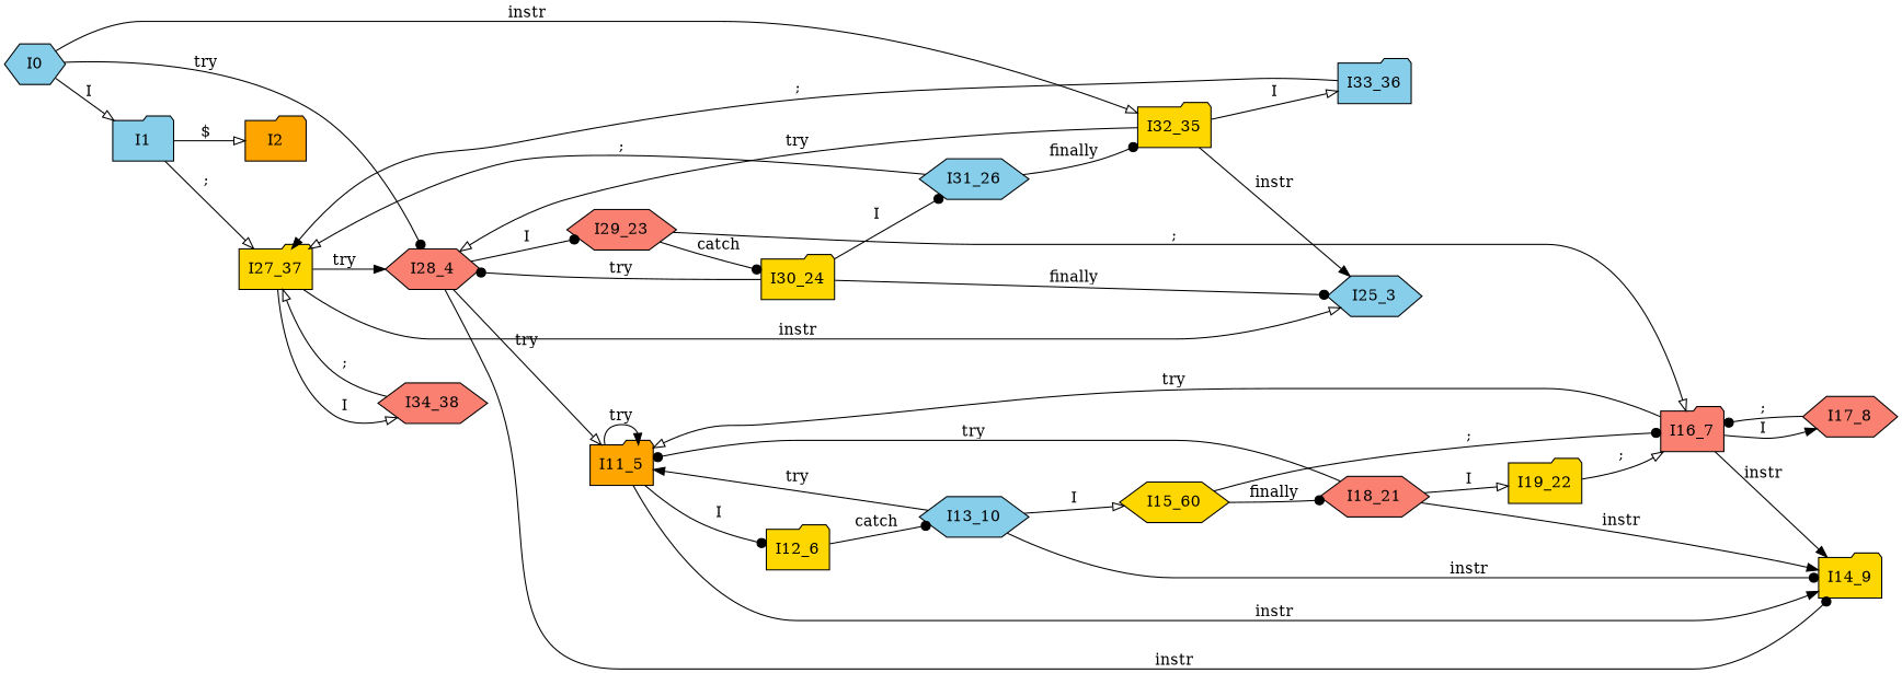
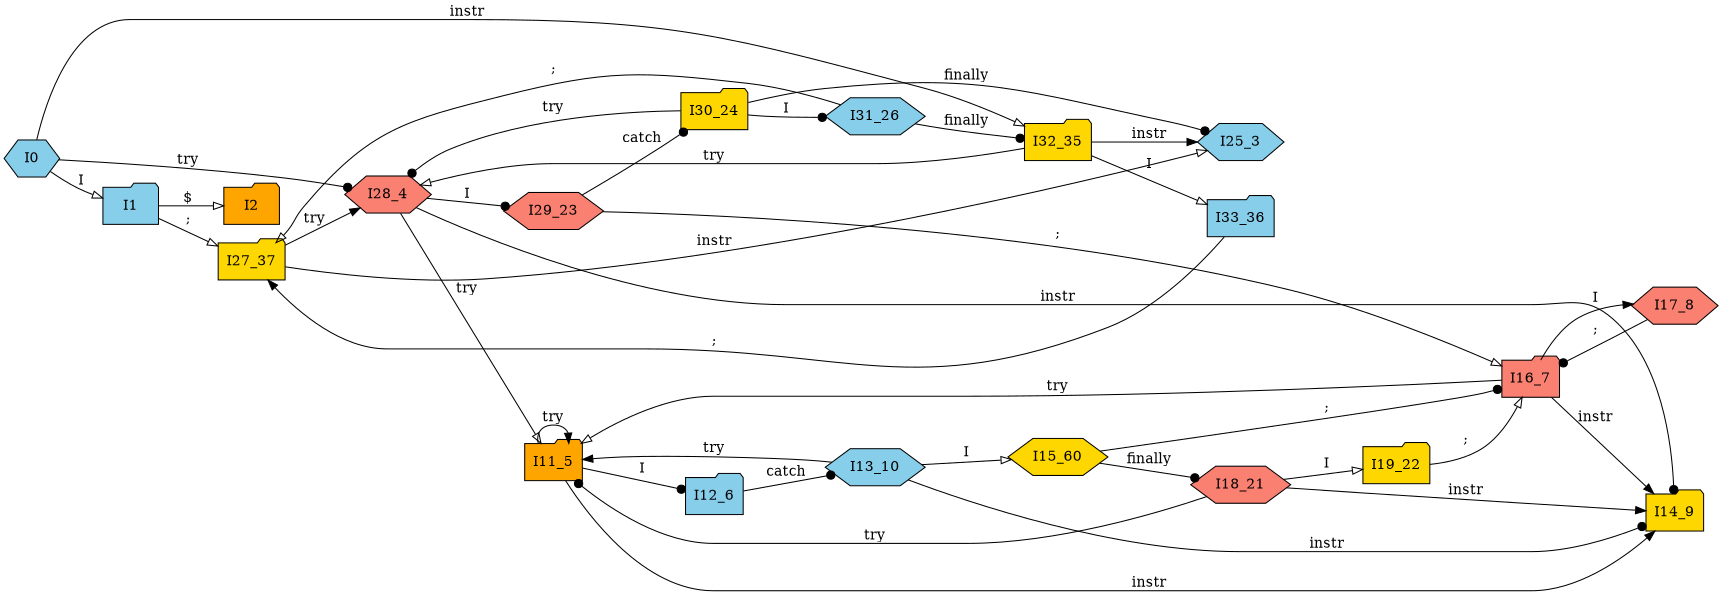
  digraph {
    rankdir=LR
    node [fillcolor=gold shape=folder style=filled]
    edge [arrowhead=onormal]
    I0 [fillcolor=skyblue shape=hexagon]
    I1 [fillcolor=skyblue]
    I28_4 [fillcolor=salmon shape=hexagon]
    I32_35
    I25_3 [fillcolor=skyblue shape=hexagon]
    I27_37
    I2 [fillcolor=orange]
    I11_5 [fillcolor=orange]
    I14_9
    I29_23 [fillcolor=salmon shape=hexagon]
-   I34_38 [fillcolor=salmon shape=hexagon]
-   I12_6
+   I12_6 [fillcolor=skyblue]
    I16_7 [fillcolor=salmon]
    I30_24
    I13_10 [fillcolor=skyblue shape=hexagon]
    n16 [label=I15_60 shape=hexagon]
    I17_8 [fillcolor=salmon shape=hexagon]
    I18_21 [fillcolor=salmon shape=hexagon]
    I19_22
    I31_26 [fillcolor=skyblue shape=hexagon]
    I33_36 [fillcolor=skyblue]
    I0 -> I1 [label=I]
    I0 -> I28_4 [arrowhead=dot label=try]
    I0 -> I32_35 [label=instr]
    I1 -> I27_37 [label=";"]
    I1 -> I2 [label="$"]
    I28_4 -> I11_5 [label=try]
    I28_4 -> I14_9 [arrowhead=dot label=instr]
    I28_4 -> I29_23 [arrowhead=dot label=I]
    I32_35 -> I28_4 [label=try]
    I32_35 -> I25_3 [arrowhead=normal label=instr]
    I32_35 -> I33_36 [label=I]
    I27_37 -> I28_4 [arrowhead=normal label=try]
    I27_37 -> I25_3 [label=instr]
-   I27_37 -> I34_38 [label=I]
    I11_5 -> I11_5 [arrowhead=normal label=try]
    I11_5 -> I14_9 [arrowhead=normal label=instr]
    I11_5 -> I12_6 [arrowhead=dot label=I]
    I29_23 -> I16_7 [label=";"]
    I29_23 -> I30_24 [arrowhead=dot label=catch]
-   I34_38 -> I27_37 [label=";"]
    I12_6 -> I13_10 [arrowhead=dot label=catch]
    I16_7 -> I11_5 [label=try]
    I16_7 -> I14_9 [arrowhead=normal label=instr]
    I16_7 -> I17_8 [arrowhead=normal label=I]
    I30_24 -> I28_4 [arrowhead=dot label=try]
    I30_24 -> I25_3 [arrowhead=dot label=finally]
    I30_24 -> I31_26 [arrowhead=dot label=I]
    I13_10 -> I11_5 [arrowhead=normal label=try]
    I13_10 -> I14_9 [arrowhead=dot label=instr]
    I13_10 -> n16 [label=I]
    n16 -> I16_7 [arrowhead=dot label=";"]
    n16 -> I18_21 [arrowhead=dot label=finally]
    I17_8 -> I16_7 [arrowhead=dot label=";"]
    I18_21 -> I11_5 [arrowhead=dot label=try]
    I18_21 -> I14_9 [arrowhead=normal label=instr]
    I18_21 -> I19_22 [label=I]
    I19_22 -> I16_7 [label=";"]
    I31_26 -> I32_35 [arrowhead=dot label=finally]
    I31_26 -> I27_37 [label=";"]
    I33_36 -> I27_37 [arrowhead=normal label=";"]
  }
